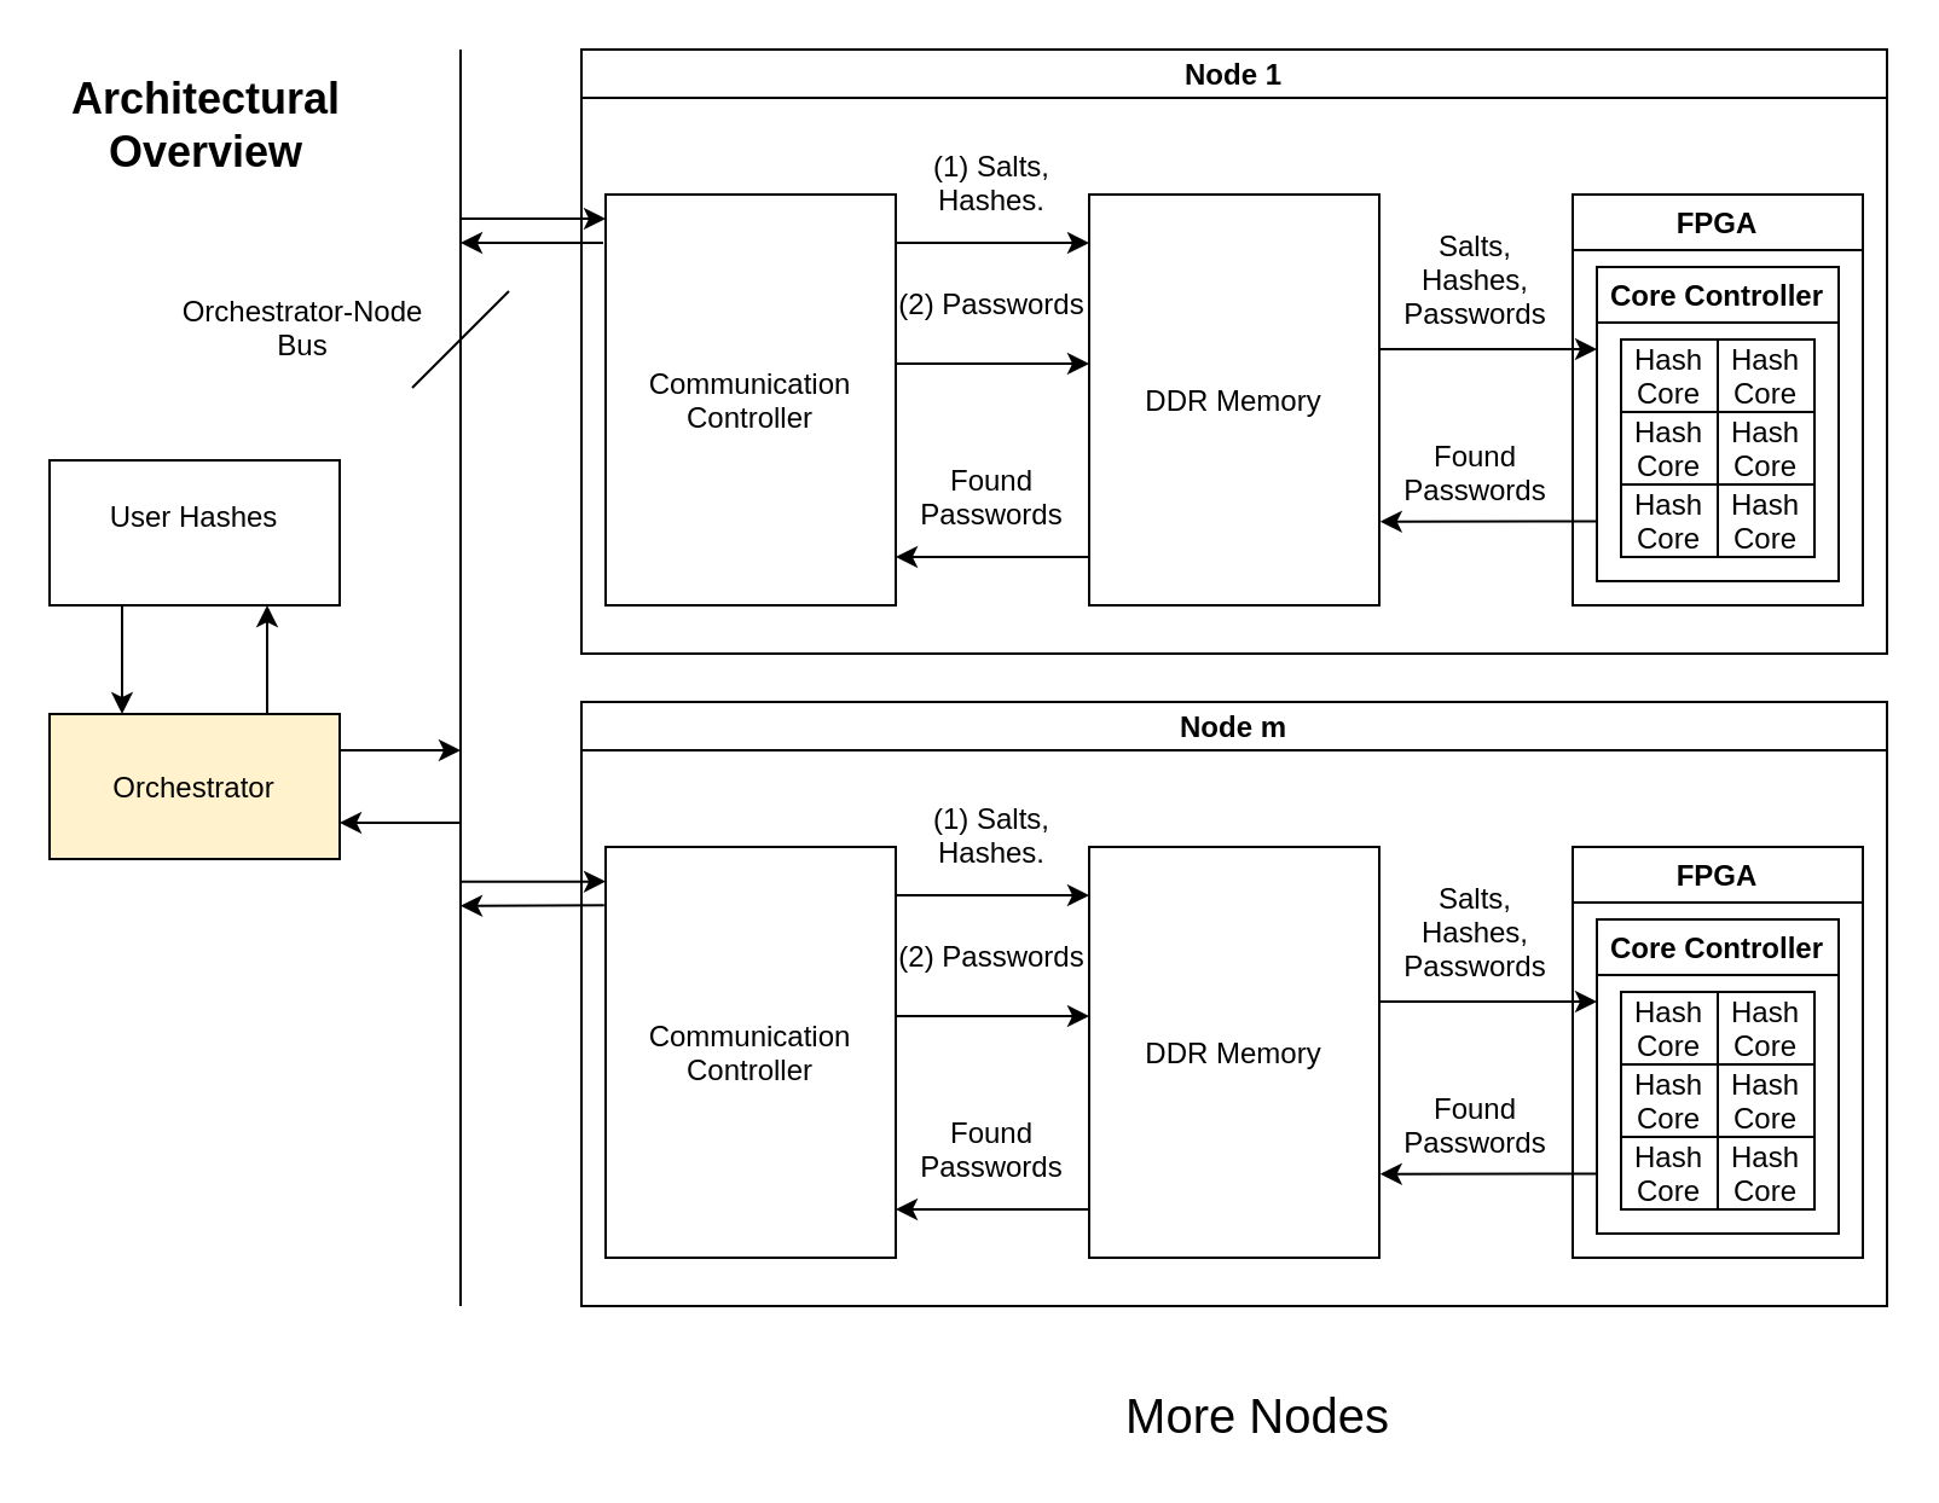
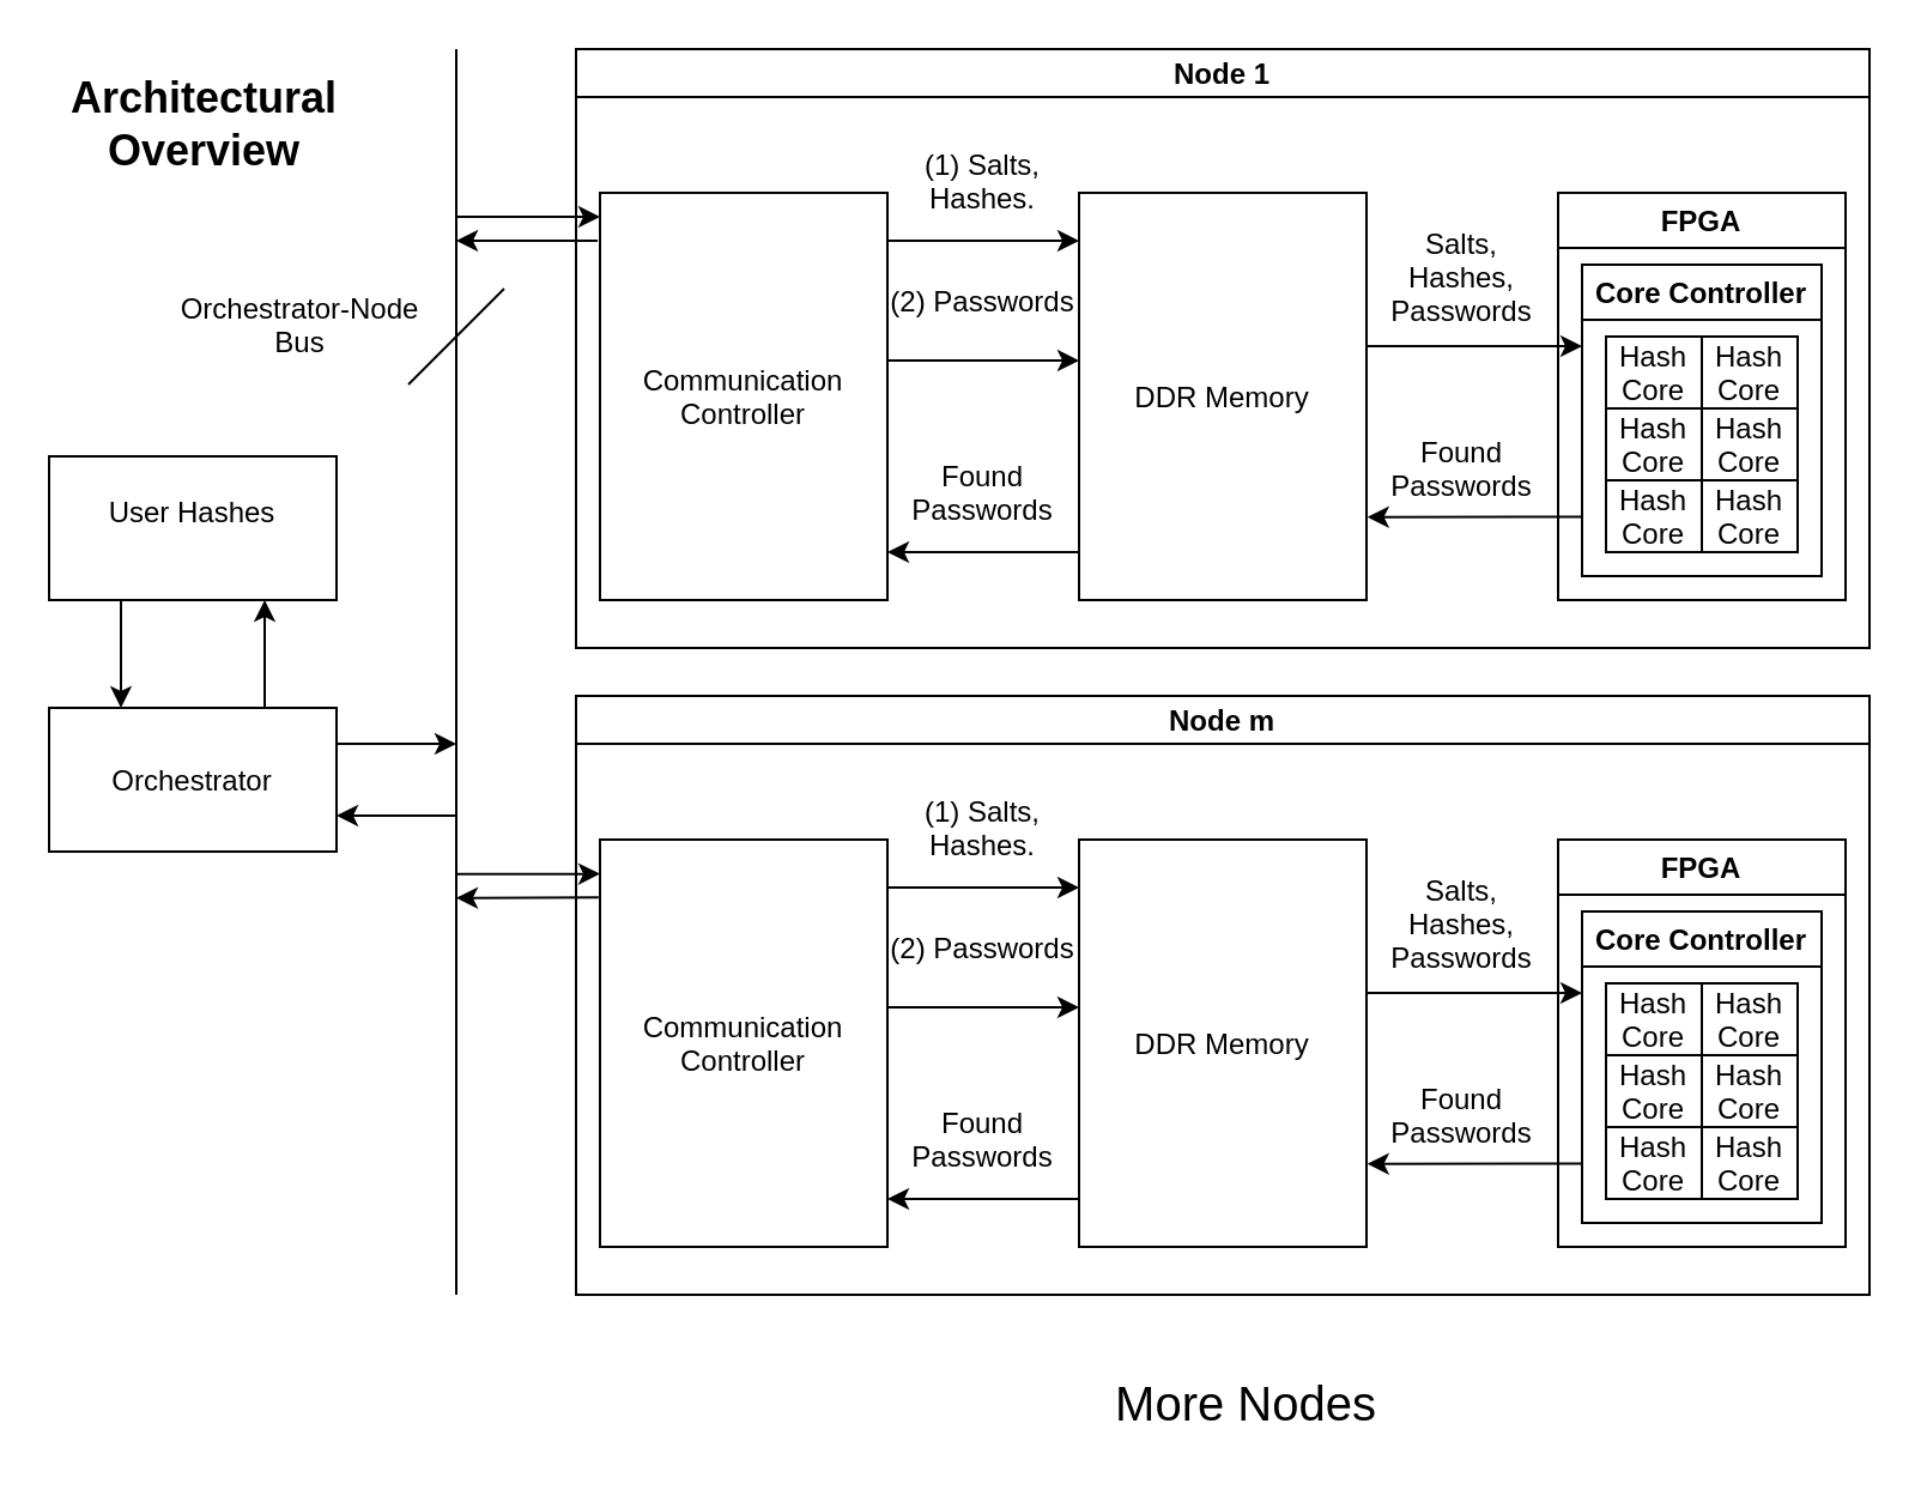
  <mxCell id="0" />
  <mxCell id="1" parent="0" />
  <mxCell id="2" value="" style="edgeStyle=orthogonalEdgeStyle;rounded=0;orthogonalLoop=1;jettySize=auto;exitX=0.75;exitY=0;exitDx=0;exitDy=0;entryX=0.75;entryY=1;entryDx=0;entryDy=0;" parent="1" source="3" target="9" edge="1"><mxGeometry relative="1" as="geometry" /></mxCell>
- <mxCell id="3" value="Orchestrator" style="rounded=0;fillColor=#fff2cc;" parent="1" vertex="1"><mxGeometry x="20" y="295" width="120" height="60" as="geometry" /></mxCell>
+ <mxCell id="3" value="Orchestrator" style="rounded=0;" parent="1" vertex="1"><mxGeometry x="20" y="295" width="120" height="60" as="geometry" /></mxCell>
  <mxCell id="4" value="" style="endArrow=none;rounded=0;" parent="1" edge="1"><mxGeometry relative="1" as="geometry"><mxPoint x="190" y="20" as="sourcePoint" /><mxPoint x="190" y="540" as="targetPoint" /></mxGeometry></mxCell>
  <mxCell id="5" value="Orchestrator-Node&#10;Bus" style="text;strokeColor=none;fillColor=none;align=center;verticalAlign=middle;rounded=0;" parent="1" vertex="1"><mxGeometry x="60" y="110" width="130" height="50" as="geometry" /></mxCell>
  <mxCell id="6" value="" style="endArrow=classic;rounded=0;exitX=1;exitY=0.25;exitDx=0;exitDy=0;" parent="1" source="3" edge="1"><mxGeometry width="50" height="50" relative="1" as="geometry"><mxPoint x="150" y="325" as="sourcePoint" /><mxPoint x="190" y="310" as="targetPoint" /></mxGeometry></mxCell>
  <mxCell id="7" value="" style="endArrow=classic;rounded=0;entryX=1;entryY=0.75;entryDx=0;entryDy=0;" parent="1" target="3" edge="1"><mxGeometry width="50" height="50" relative="1" as="geometry"><mxPoint x="190" y="340" as="sourcePoint" /><mxPoint x="150" y="365" as="targetPoint" /><Array as="points"><mxPoint x="170" y="340" /></Array></mxGeometry></mxCell>
  <mxCell id="8" value="" style="edgeStyle=orthogonalEdgeStyle;rounded=0;orthogonalLoop=1;jettySize=auto;exitX=0.25;exitY=1;exitDx=0;exitDy=0;entryX=0.25;entryY=0;entryDx=0;entryDy=0;" parent="1" source="9" target="3" edge="1"><mxGeometry relative="1" as="geometry" /></mxCell>
  <mxCell id="9" value="User Hashes&#10;" style="rounded=0;" parent="1" vertex="1"><mxGeometry x="20" y="190" width="120" height="60" as="geometry" /></mxCell>
  <mxCell id="10" value="" style="endArrow=none;rounded=0;" parent="1" edge="1"><mxGeometry relative="1" as="geometry"><mxPoint x="170" y="160" as="sourcePoint" /><mxPoint x="210" y="120" as="targetPoint" /></mxGeometry></mxCell>
  <mxCell id="11" value="Architectural&#10;Overview" style="text;strokeColor=none;fillColor=none;align=center;verticalAlign=middle;rounded=0;fontSize=18;fontStyle=1;" parent="1" vertex="1"><mxGeometry x="20" y="20" width="130" height="60" as="geometry" /></mxCell>
  <mxCell id="12" value="Node m" style="swimlane;startSize=20;horizontal=1;containerType=tree;" parent="1" vertex="1"><mxGeometry x="240" y="290" width="540" height="250" as="geometry" /></mxCell>
  <mxCell id="13" value="DDR Memory" style="treeFolding=1;treeMoving=1;newEdgeStyle={&quot;edgeStyle&quot;:&quot;elbowEdgeStyle&quot;,&quot;startArrow&quot;:&quot;none&quot;,&quot;endArrow&quot;:&quot;none&quot;};points=[[0,0,0,0,0],[0,0.14,0,0,0],[0,0.38,0,0,0],[0,0.75,0,0,0],[0,1,0,0,0],[0.25,0,0,0,0],[0.25,1,0,0,0],[0.5,0,0,0,0],[0.5,1,0,0,0],[0.75,0,0,0,0],[0.75,1,0,0,0],[1,0,0,0,0],[1,0.38,0,0,0],[1,0.64,0,0,0],[1,1,0,0,0]];" parent="12" vertex="1"><mxGeometry x="210" y="60" width="120" height="170" as="geometry" /></mxCell>
  <mxCell id="14" value="Communication&#10;Controller" style="treeFolding=1;treeMoving=1;newEdgeStyle={&quot;edgeStyle&quot;:&quot;elbowEdgeStyle&quot;,&quot;startArrow&quot;:&quot;none&quot;,&quot;endArrow&quot;:&quot;none&quot;};" parent="12" vertex="1"><mxGeometry x="10" y="60" width="120" height="170" as="geometry" /></mxCell>
  <mxCell id="15" value="FPGA" style="swimlane;" parent="12" vertex="1"><mxGeometry x="410" y="60" width="120" height="170" as="geometry" /></mxCell>
  <mxCell id="16" value="Core Controller" style="swimlane;points=[[0,0,0,0,0],[0,0.25,0,0,0],[0,0.5,0,0,0],[0,0.81,0,0,0],[0,1,0,0,0],[0.25,0,0,0,0],[0.25,1,0,0,0],[0.5,0,0,0,0],[0.5,1,0,0,0],[0.75,0,0,0,0],[0.75,1,0,0,0],[1,0,0,0,0],[1,0.25,0,0,0],[1,0.5,0,0,0],[1,0.75,0,0,0],[1,1,0,0,0]];" parent="15" vertex="1"><mxGeometry x="10" y="30" width="100" height="130" as="geometry" /></mxCell>
  <mxCell id="17" value="Hash&#10;Core" style="rounded=0;" parent="16" vertex="1"><mxGeometry x="10" y="30" width="40" height="30" as="geometry" /></mxCell>
  <mxCell id="18" value="Hash&#10;Core" style="rounded=0;" parent="16" vertex="1"><mxGeometry x="50" y="30" width="40" height="30" as="geometry" /></mxCell>
  <mxCell id="19" value="Hash&#10;Core" style="rounded=0;" parent="16" vertex="1"><mxGeometry x="10" y="60" width="40" height="30" as="geometry" /></mxCell>
  <mxCell id="20" value="Hash&#10;Core" style="rounded=0;" parent="16" vertex="1"><mxGeometry x="50" y="60" width="40" height="30" as="geometry" /></mxCell>
  <mxCell id="21" value="Hash&#10;Core" style="rounded=0;" parent="16" vertex="1"><mxGeometry x="10" y="90" width="40" height="30" as="geometry" /></mxCell>
  <mxCell id="22" value="Hash&#10;Core" style="rounded=0;" parent="16" vertex="1"><mxGeometry x="50" y="90" width="40" height="30" as="geometry" /></mxCell>
  <mxCell id="23" value="Salts,&#10;Hashes,&#10;Passwords" style="text;strokeColor=none;fillColor=none;align=center;verticalAlign=middle;rounded=0;" parent="12" vertex="1"><mxGeometry x="340" y="80" width="60" height="30" as="geometry" /></mxCell>
  <mxCell id="24" value="" style="endArrow=classic;rounded=0;exitX=1;exitY=0.25;exitDx=0;exitDy=0;entryX=0;entryY=0.25;entryDx=0;entryDy=0;" parent="12" edge="1"><mxGeometry width="50" height="50" relative="1" as="geometry"><mxPoint x="130" y="80" as="sourcePoint" /><mxPoint x="210" y="80" as="targetPoint" /></mxGeometry></mxCell>
  <mxCell id="25" value="" style="endArrow=classic;rounded=0;exitX=0;exitY=0.5;exitDx=0;exitDy=0;entryX=1;entryY=0.5;entryDx=0;entryDy=0;" parent="12" edge="1"><mxGeometry width="50" height="50" relative="1" as="geometry"><mxPoint x="210" y="210" as="sourcePoint" /><mxPoint x="130" y="210" as="targetPoint" /></mxGeometry></mxCell>
  <mxCell id="26" value="(1) Salts,&#10;Hashes." style="text;strokeColor=none;fillColor=none;align=center;verticalAlign=middle;rounded=0;" parent="12" vertex="1"><mxGeometry x="140" y="40" width="60" height="30" as="geometry" /></mxCell>
  <mxCell id="27" value="Found&#10;Passwords" style="text;strokeColor=none;fillColor=none;align=center;verticalAlign=middle;rounded=0;" parent="12" vertex="1"><mxGeometry x="140" y="170" width="60" height="30" as="geometry" /></mxCell>
  <mxCell id="28" value="" style="endArrow=classic;rounded=0;exitX=1;exitY=0.25;exitDx=0;exitDy=0;entryX=0;entryY=0.25;entryDx=0;entryDy=0;" parent="12" edge="1"><mxGeometry width="50" height="50" relative="1" as="geometry"><mxPoint x="130" y="130" as="sourcePoint" /><mxPoint x="210" y="130" as="targetPoint" /></mxGeometry></mxCell>
  <mxCell id="29" value="(2) Passwords " style="text;strokeColor=none;fillColor=none;align=center;verticalAlign=middle;rounded=0;" parent="12" vertex="1"><mxGeometry x="140" y="90" width="60" height="30" as="geometry" /></mxCell>
  <mxCell id="30" style="edgeStyle=orthogonalEdgeStyle;rounded=0;orthogonalLoop=1;jettySize=auto;html=1;entryX=1.003;entryY=0.796;entryDx=0;entryDy=0;entryPerimeter=0;exitX=0;exitY=0.81;exitDx=0;exitDy=0;exitPerimeter=0;" parent="12" source="16" target="13" edge="1"><mxGeometry relative="1" as="geometry"><mxPoint x="410" y="180" as="sourcePoint" /></mxGeometry></mxCell>
  <mxCell id="31" style="edgeStyle=orthogonalEdgeStyle;rounded=0;orthogonalLoop=1;jettySize=auto;html=1;exitX=1.007;exitY=0.361;exitDx=0;exitDy=0;exitPerimeter=0;" parent="12" edge="1"><mxGeometry relative="1" as="geometry"><mxPoint x="330.03" y="125.68" as="sourcePoint" /><mxPoint x="420" y="124" as="targetPoint" /><Array as="points"><mxPoint x="329.61" y="124.31" /></Array></mxGeometry></mxCell>
  <mxCell id="32" value="Found&#10;Passwords" style="text;strokeColor=none;fillColor=none;align=center;verticalAlign=middle;rounded=0;" parent="12" vertex="1"><mxGeometry x="340" y="160" width="60" height="30" as="geometry" /></mxCell>
  <mxCell id="33" value="Node 1" style="swimlane;startSize=20;horizontal=1;containerType=tree;" parent="1" vertex="1"><mxGeometry x="240" y="20" width="540" height="250" as="geometry" /></mxCell>
  <mxCell id="34" value="DDR Memory" style="treeFolding=1;treeMoving=1;newEdgeStyle={&quot;edgeStyle&quot;:&quot;elbowEdgeStyle&quot;,&quot;startArrow&quot;:&quot;none&quot;,&quot;endArrow&quot;:&quot;none&quot;};points=[[0,0,0,0,0],[0,0.14,0,0,0],[0,0.38,0,0,0],[0,0.75,0,0,0],[0,1,0,0,0],[0.25,0,0,0,0],[0.25,1,0,0,0],[0.5,0,0,0,0],[0.5,1,0,0,0],[0.75,0,0,0,0],[0.75,1,0,0,0],[1,0,0,0,0],[1,0.38,0,0,0],[1,0.64,0,0,0],[1,1,0,0,0]];" parent="33" vertex="1"><mxGeometry x="210" y="60" width="120" height="170" as="geometry" /></mxCell>
  <mxCell id="35" value="Communication&#10;Controller" style="treeFolding=1;treeMoving=1;newEdgeStyle={&quot;edgeStyle&quot;:&quot;elbowEdgeStyle&quot;,&quot;startArrow&quot;:&quot;none&quot;,&quot;endArrow&quot;:&quot;none&quot;};" parent="33" vertex="1"><mxGeometry x="10" y="60" width="120" height="170" as="geometry" /></mxCell>
  <mxCell id="36" value="FPGA" style="swimlane;" parent="33" vertex="1"><mxGeometry x="410" y="60" width="120" height="170" as="geometry" /></mxCell>
  <mxCell id="37" value="Core Controller" style="swimlane;points=[[0,0,0,0,0],[0,0.25,0,0,0],[0,0.5,0,0,0],[0,0.81,0,0,0],[0,1,0,0,0],[0.25,0,0,0,0],[0.25,1,0,0,0],[0.5,0,0,0,0],[0.5,1,0,0,0],[0.75,0,0,0,0],[0.75,1,0,0,0],[1,0,0,0,0],[1,0.25,0,0,0],[1,0.5,0,0,0],[1,0.75,0,0,0],[1,1,0,0,0]];" parent="36" vertex="1"><mxGeometry x="10" y="30" width="100" height="130" as="geometry" /></mxCell>
  <mxCell id="38" value="Hash&#10;Core" style="rounded=0;" parent="37" vertex="1"><mxGeometry x="10" y="30" width="40" height="30" as="geometry" /></mxCell>
  <mxCell id="39" value="Hash&#10;Core" style="rounded=0;" parent="37" vertex="1"><mxGeometry x="50" y="30" width="40" height="30" as="geometry" /></mxCell>
  <mxCell id="40" value="Hash&#10;Core" style="rounded=0;" parent="37" vertex="1"><mxGeometry x="10" y="60" width="40" height="30" as="geometry" /></mxCell>
  <mxCell id="41" value="Hash&#10;Core" style="rounded=0;" parent="37" vertex="1"><mxGeometry x="50" y="60" width="40" height="30" as="geometry" /></mxCell>
  <mxCell id="42" value="Hash&#10;Core" style="rounded=0;" parent="37" vertex="1"><mxGeometry x="10" y="90" width="40" height="30" as="geometry" /></mxCell>
  <mxCell id="43" value="Hash&#10;Core" style="rounded=0;" parent="37" vertex="1"><mxGeometry x="50" y="90" width="40" height="30" as="geometry" /></mxCell>
  <mxCell id="44" value="Salts,&#10;Hashes,&#10;Passwords" style="text;strokeColor=none;fillColor=none;align=center;verticalAlign=middle;rounded=0;" parent="33" vertex="1"><mxGeometry x="340" y="80" width="60" height="30" as="geometry" /></mxCell>
  <mxCell id="45" value="" style="endArrow=classic;rounded=0;exitX=1;exitY=0.25;exitDx=0;exitDy=0;entryX=0;entryY=0.25;entryDx=0;entryDy=0;" parent="33" edge="1"><mxGeometry width="50" height="50" relative="1" as="geometry"><mxPoint x="130" y="80" as="sourcePoint" /><mxPoint x="210" y="80" as="targetPoint" /></mxGeometry></mxCell>
  <mxCell id="46" value="" style="endArrow=classic;rounded=0;exitX=0;exitY=0.5;exitDx=0;exitDy=0;entryX=1;entryY=0.5;entryDx=0;entryDy=0;" parent="33" edge="1"><mxGeometry width="50" height="50" relative="1" as="geometry"><mxPoint x="210" y="210" as="sourcePoint" /><mxPoint x="130" y="210" as="targetPoint" /></mxGeometry></mxCell>
  <mxCell id="47" value="(1) Salts,&#10;Hashes." style="text;strokeColor=none;fillColor=none;align=center;verticalAlign=middle;rounded=0;" parent="33" vertex="1"><mxGeometry x="140" y="40" width="60" height="30" as="geometry" /></mxCell>
  <mxCell id="48" value="Found&#10;Passwords" style="text;strokeColor=none;fillColor=none;align=center;verticalAlign=middle;rounded=0;" parent="33" vertex="1"><mxGeometry x="140" y="170" width="60" height="30" as="geometry" /></mxCell>
  <mxCell id="49" value="" style="endArrow=classic;rounded=0;exitX=1;exitY=0.25;exitDx=0;exitDy=0;entryX=0;entryY=0.25;entryDx=0;entryDy=0;" parent="33" edge="1"><mxGeometry width="50" height="50" relative="1" as="geometry"><mxPoint x="130" y="130" as="sourcePoint" /><mxPoint x="210" y="130" as="targetPoint" /></mxGeometry></mxCell>
  <mxCell id="50" value="(2) Passwords " style="text;strokeColor=none;fillColor=none;align=center;verticalAlign=middle;rounded=0;" parent="33" vertex="1"><mxGeometry x="140" y="90" width="60" height="30" as="geometry" /></mxCell>
  <mxCell id="51" style="edgeStyle=orthogonalEdgeStyle;rounded=0;orthogonalLoop=1;jettySize=auto;html=1;entryX=1.003;entryY=0.796;entryDx=0;entryDy=0;entryPerimeter=0;exitX=0;exitY=0.81;exitDx=0;exitDy=0;exitPerimeter=0;" parent="33" source="37" target="34" edge="1"><mxGeometry relative="1" as="geometry"><mxPoint x="410" y="180" as="sourcePoint" /></mxGeometry></mxCell>
  <mxCell id="52" style="edgeStyle=orthogonalEdgeStyle;rounded=0;orthogonalLoop=1;jettySize=auto;html=1;exitX=1.007;exitY=0.361;exitDx=0;exitDy=0;exitPerimeter=0;" parent="33" edge="1"><mxGeometry relative="1" as="geometry"><mxPoint x="330.03" y="125.68" as="sourcePoint" /><mxPoint x="420" y="124" as="targetPoint" /><Array as="points"><mxPoint x="329.61" y="124.31" /></Array></mxGeometry></mxCell>
  <mxCell id="53" value="Found&#10;Passwords" style="text;strokeColor=none;fillColor=none;align=center;verticalAlign=middle;rounded=0;" parent="33" vertex="1"><mxGeometry x="340" y="160" width="60" height="30" as="geometry" /></mxCell>
  <mxCell id="54" value="&lt;font style=&quot;font-size: 20px;&quot;&gt;More Nodes&lt;br&gt;&lt;/font&gt;" style="text;html=1;strokeColor=none;fillColor=none;align=center;verticalAlign=middle;whiteSpace=wrap;rounded=0;" parent="1" vertex="1"><mxGeometry x="460" y="570" width="120" height="30" as="geometry" /></mxCell>
  <mxCell id="55" value="" style="endArrow=classic;html=1;rounded=0;entryX=0;entryY=0.235;entryDx=0;entryDy=0;entryPerimeter=0;" edge="1" parent="1"><mxGeometry width="50" height="50" relative="1" as="geometry"><mxPoint x="190" y="364.36" as="sourcePoint" /><mxPoint x="250" y="364.31" as="targetPoint" /></mxGeometry></mxCell>
  <mxCell id="56" value="" style="endArrow=classic;html=1;rounded=0;exitX=-0.005;exitY=0.293;exitDx=0;exitDy=0;exitPerimeter=0;" edge="1" parent="1"><mxGeometry width="50" height="50" relative="1" as="geometry"><mxPoint x="249.4" y="374.17" as="sourcePoint" /><mxPoint x="190" y="374.36" as="targetPoint" /></mxGeometry></mxCell>
  <mxCell id="57" value="" style="endArrow=classic;html=1;rounded=0;entryX=0;entryY=0.235;entryDx=0;entryDy=0;entryPerimeter=0;" edge="1" parent="1"><mxGeometry width="50" height="50" relative="1" as="geometry"><mxPoint x="190" y="90" as="sourcePoint" /><mxPoint x="250" y="90" as="targetPoint" /></mxGeometry></mxCell>
  <mxCell id="58" value="" style="endArrow=classic;html=1;rounded=0;exitX=-0.005;exitY=0.293;exitDx=0;exitDy=0;exitPerimeter=0;" edge="1" parent="1"><mxGeometry width="50" height="50" relative="1" as="geometry"><mxPoint x="249" y="100" as="sourcePoint" /><mxPoint x="190" y="100" as="targetPoint" /></mxGeometry></mxCell>
